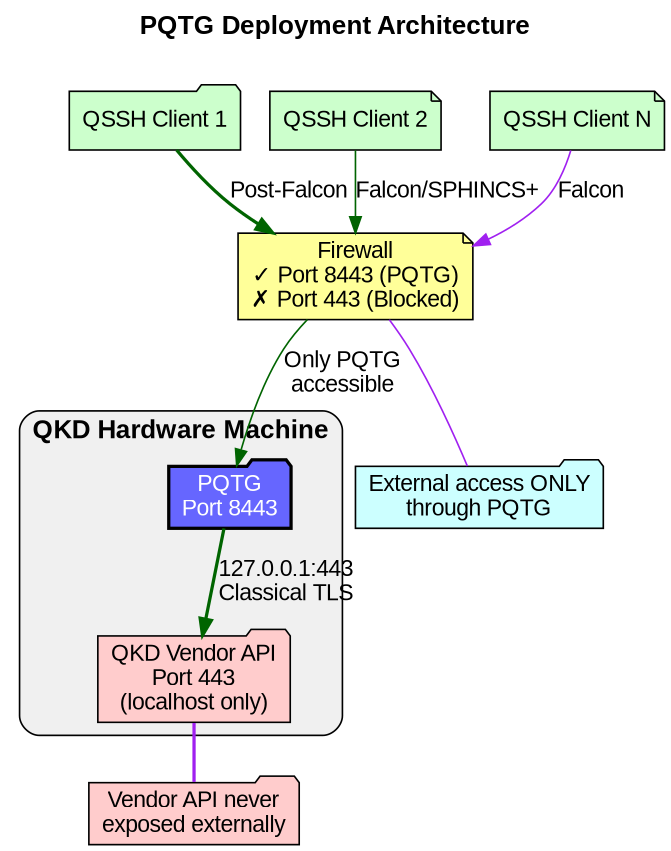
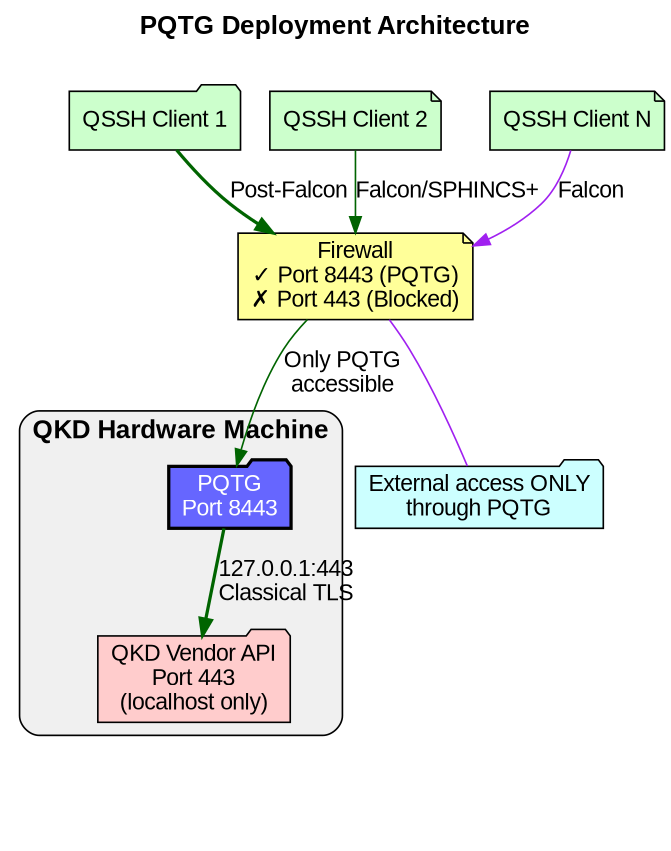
  digraph {
    compound=true
    fontname="Arial Bold"
    fontsize=16
    label="PQTG Deployment Architecture"
    labelloc=t
    rankdir=TB
    node [fillcolor="#ccffcc" fontname=Arial shape=folder style="rounded,filled"]
    edge [color=darkgreen fontname=Arial style=solid]
    n1 [fillcolor="#6666ff" fontcolor=white label="PQTG\nPort 8443" style="rounded,filled,bold"]
    n2 [fillcolor="#ffcccc" label="QKD Vendor API\nPort 443\n(localhost only)"]
-   n3 [fillcolor="#ffcccc" label="Vendor API never\nexposed externally"]
    n4 [label="QSSH Client 1"]
    n5 [fillcolor="#ffff99" label="Firewall\n✓ Port 8443 (PQTG)\n✗ Port 443 (Blocked)" shape=note]
    n6 [fillcolor="#ccffff" label="External access ONLY\nthrough PQTG"]
    n7 [label="QSSH Client 2" shape=note]
    n8 [label="QSSH Client N" shape=note]
    subgraph cluster_1 {
      fillcolor="#f0f0f0"
      label="QKD Hardware Machine"
      style="filled,rounded"
      n1
      n2
    }
    n1 -> n2 [label="127.0.0.1:443\nClassical TLS" style=bold]
-   n2 -> n3 [arrowhead=none color=purple style=bold]
    n4 -> n5 [label="Post-Falcon" style=bold]
    n5 -> n1 [label="Only PQTG\naccessible"]
    n5 -> n6 [arrowhead=none color=purple]
    n7 -> n5 [label="Falcon/SPHINCS+"]
    n8 -> n5 [color=purple label=Falcon]
  }
